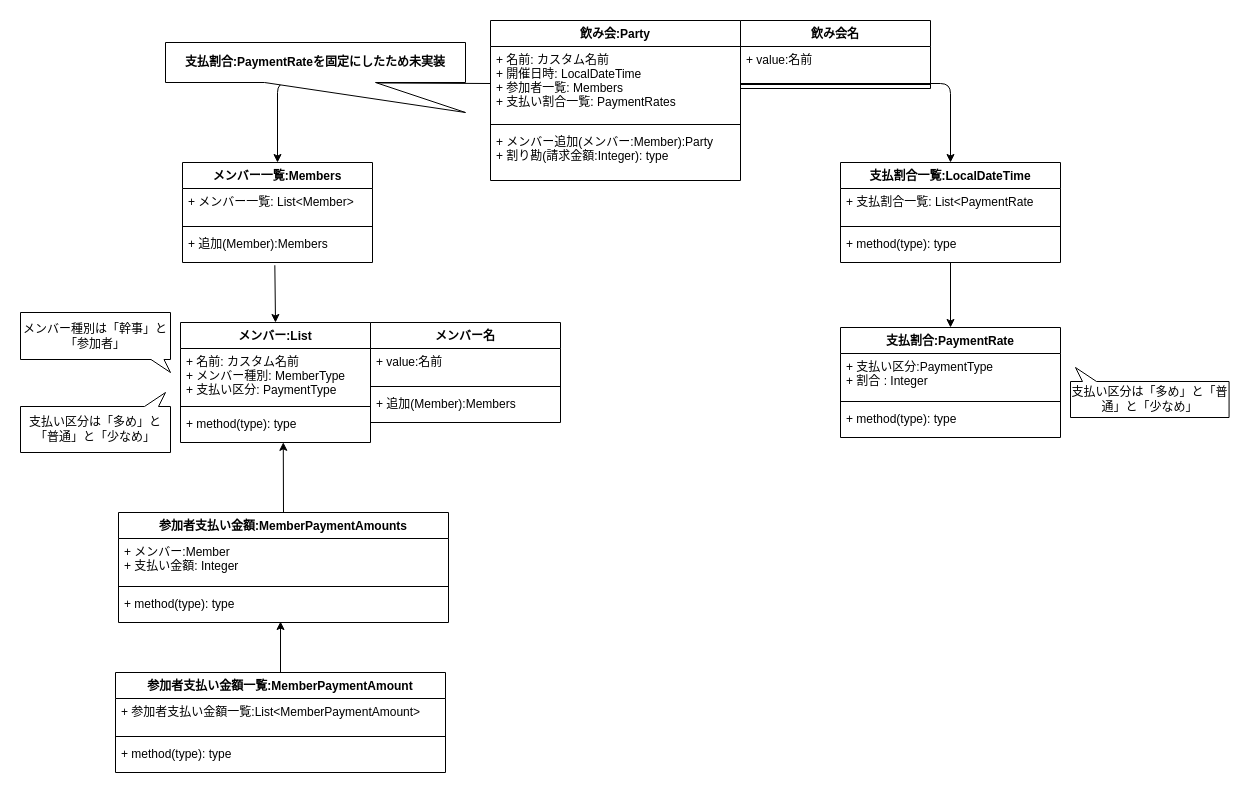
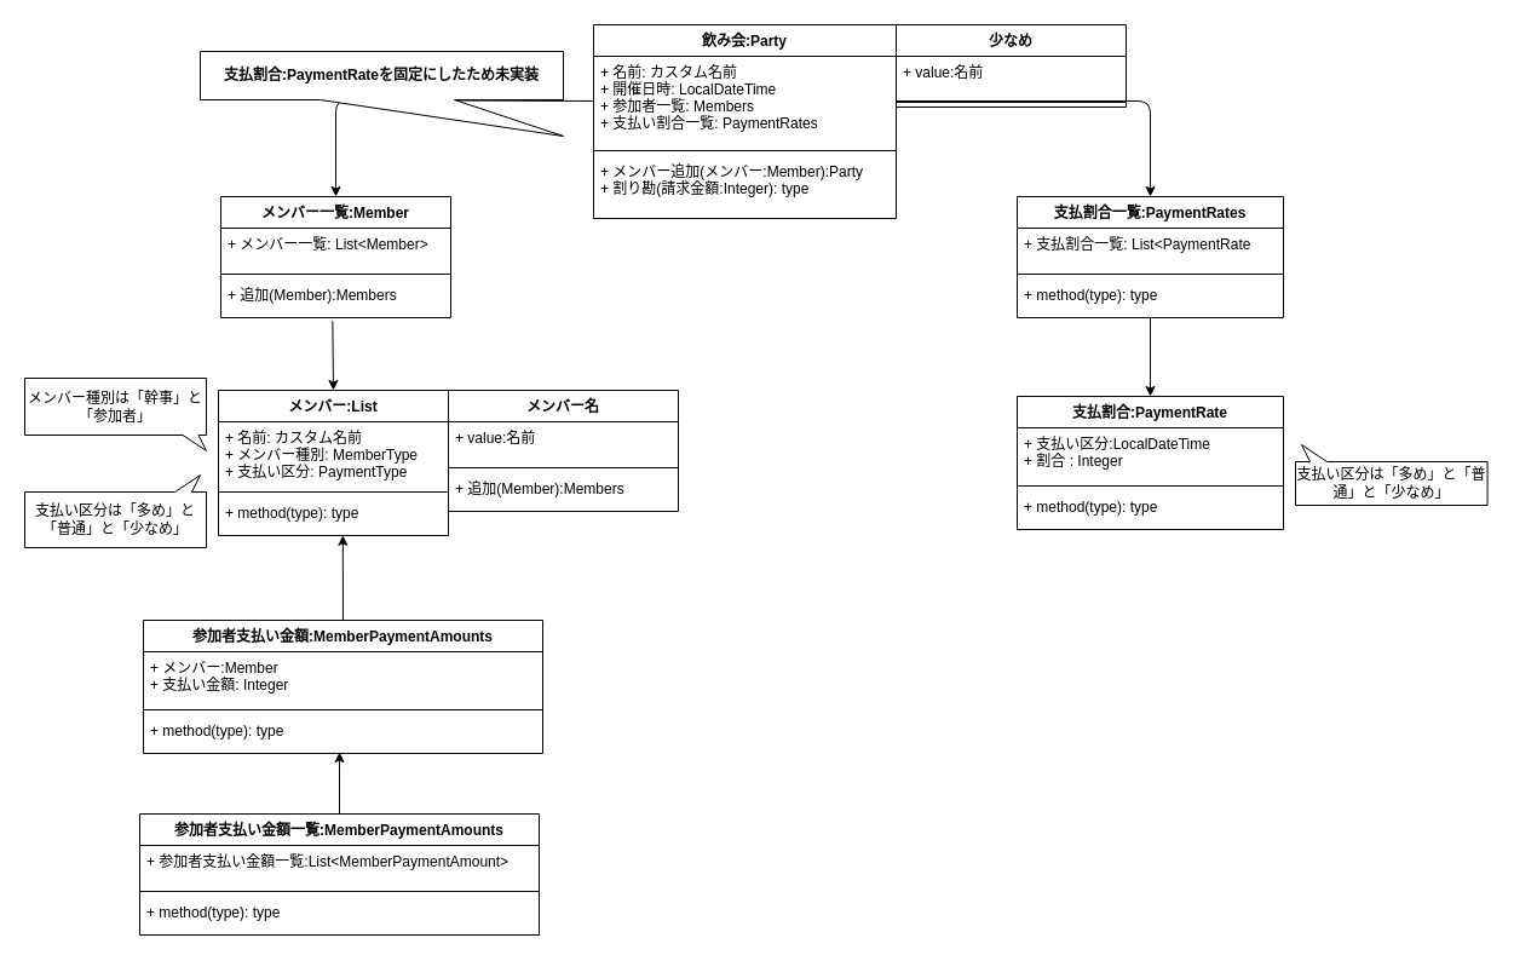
  <mxCell id="0" />
  <mxCell id="1" parent="0" />
  <mxCell id="2" value="飲み会:Party" style="swimlane;fontStyle=1;align=center;verticalAlign=top;childLayout=stackLayout;horizontal=1;startSize=26;horizontalStack=0;resizeParent=1;resizeParentMax=0;resizeLast=0;collapsible=1;marginBottom=0;" parent="1" vertex="1"><mxGeometry x="490" y="20" width="250" height="160" as="geometry" /></mxCell>
  <mxCell id="3" value="+ 名前: カスタム名前&#10;+ 開催日時: LocalDateTime&#10;+ 参加者一覧: Members&#10;+ 支払い割合一覧: PaymentRates" style="text;strokeColor=none;fillColor=none;align=left;verticalAlign=top;spacingLeft=4;spacingRight=4;overflow=hidden;rotatable=0;points=[[0,0.5],[1,0.5]];portConstraint=eastwest;" parent="2" vertex="1"><mxGeometry y="26" width="250" height="74" as="geometry" /></mxCell>
  <mxCell id="4" value="" style="line;strokeWidth=1;fillColor=none;align=left;verticalAlign=middle;spacingTop=-1;spacingLeft=3;spacingRight=3;rotatable=0;labelPosition=right;points=[];portConstraint=eastwest;" parent="2" vertex="1"><mxGeometry y="100" width="250" height="8" as="geometry" /></mxCell>
  <mxCell id="5" value="+ メンバー追加(メンバー:Member):Party&#10;+ 割り勘(請求金額:Integer): type" style="text;strokeColor=none;fillColor=none;align=left;verticalAlign=top;spacingLeft=4;spacingRight=4;overflow=hidden;rotatable=0;points=[[0,0.5],[1,0.5]];portConstraint=eastwest;" parent="2" vertex="1"><mxGeometry y="108" width="250" height="52" as="geometry" /></mxCell>
  <mxCell id="6" value="" style="group" parent="1" vertex="1" connectable="0"><mxGeometry x="20" y="312" width="350" height="140" as="geometry" /></mxCell>
  <mxCell id="7" value="メンバー:List" style="swimlane;fontStyle=1;align=center;verticalAlign=top;childLayout=stackLayout;horizontal=1;startSize=26;horizontalStack=0;resizeParent=1;resizeParentMax=0;resizeLast=0;collapsible=1;marginBottom=0;" parent="6" vertex="1"><mxGeometry x="160" y="10" width="190" height="120" as="geometry" /></mxCell>
  <mxCell id="8" value="+ 名前: カスタム名前&#10;+ メンバー種別: MemberType&#10;+ 支払い区分: PaymentType" style="text;strokeColor=none;fillColor=none;align=left;verticalAlign=top;spacingLeft=4;spacingRight=4;overflow=hidden;rotatable=0;points=[[0,0.5],[1,0.5]];portConstraint=eastwest;" parent="7" vertex="1"><mxGeometry y="26" width="190" height="54" as="geometry" /></mxCell>
  <mxCell id="9" value="" style="line;strokeWidth=1;fillColor=none;align=left;verticalAlign=middle;spacingTop=-1;spacingLeft=3;spacingRight=3;rotatable=0;labelPosition=right;points=[];portConstraint=eastwest;" parent="7" vertex="1"><mxGeometry y="80" width="190" height="8" as="geometry" /></mxCell>
  <mxCell id="10" value="+ method(type): type" style="text;strokeColor=none;fillColor=none;align=left;verticalAlign=top;spacingLeft=4;spacingRight=4;overflow=hidden;rotatable=0;points=[[0,0.5],[1,0.5]];portConstraint=eastwest;" parent="7" vertex="1"><mxGeometry y="88" width="190" height="32" as="geometry" /></mxCell>
  <mxCell id="11" value="メンバー種別は「幹事」と「参加者」" style="whiteSpace=wrap;html=1;shape=mxgraph.basic.rectCallout;dx=13;dy=13;boundedLbl=1;rotation=0;direction=east;flipV=0;flipH=1;" parent="6" vertex="1"><mxGeometry width="150" height="60" as="geometry" /></mxCell>
  <mxCell id="12" value="支払い区分は「多め」と「普通」と「少なめ」" style="whiteSpace=wrap;html=1;shape=mxgraph.basic.rectCallout;dx=19;dy=14;boundedLbl=1;rotation=0;direction=east;flipV=1;flipH=1;" parent="6" vertex="1"><mxGeometry y="80" width="150" height="60" as="geometry" /></mxCell>
  <mxCell id="13" value="" style="group" parent="1" vertex="1" connectable="0"><mxGeometry x="840" y="327" width="370" height="110" as="geometry" /></mxCell>
  <mxCell id="14" value="支払割合:PaymentRate" style="swimlane;fontStyle=1;align=center;verticalAlign=top;childLayout=stackLayout;horizontal=1;startSize=26;horizontalStack=0;resizeParent=1;resizeParentMax=0;resizeLast=0;collapsible=1;marginBottom=0;" parent="13" vertex="1"><mxGeometry width="220" height="110" as="geometry" /></mxCell>
- <mxCell id="15" value="+ 支払い区分:PaymentType&#10;+ 割合 : Integer" style="text;strokeColor=none;fillColor=none;align=left;verticalAlign=top;spacingLeft=4;spacingRight=4;overflow=hidden;rotatable=0;points=[[0,0.5],[1,0.5]];portConstraint=eastwest;" parent="14" vertex="1"><mxGeometry y="26" width="220" height="44" as="geometry" /></mxCell>
+ <mxCell id="15" value="+ 支払い区分:LocalDateTime&#10;+ 割合 : Integer" style="text;strokeColor=none;fillColor=none;align=left;verticalAlign=top;spacingLeft=4;spacingRight=4;overflow=hidden;rotatable=0;points=[[0,0.5],[1,0.5]];portConstraint=eastwest;" parent="14" vertex="1"><mxGeometry y="26" width="220" height="44" as="geometry" /></mxCell>
  <mxCell id="16" value="" style="line;strokeWidth=1;fillColor=none;align=left;verticalAlign=middle;spacingTop=-1;spacingLeft=3;spacingRight=3;rotatable=0;labelPosition=right;points=[];portConstraint=eastwest;" parent="14" vertex="1"><mxGeometry y="70" width="220" height="8" as="geometry" /></mxCell>
  <mxCell id="17" value="+ method(type): type" style="text;strokeColor=none;fillColor=none;align=left;verticalAlign=top;spacingLeft=4;spacingRight=4;overflow=hidden;rotatable=0;points=[[0,0.5],[1,0.5]];portConstraint=eastwest;" parent="14" vertex="1"><mxGeometry y="78" width="220" height="32" as="geometry" /></mxCell>
  <mxCell id="18" value="支払い区分は「多め」と「普通」と「少なめ」" style="whiteSpace=wrap;html=1;shape=mxgraph.basic.rectCallout;dx=19;dy=14;boundedLbl=1;rotation=0;direction=east;flipV=1;flipH=0;" parent="13" vertex="1"><mxGeometry x="229.999" y="40" width="158.571" height="50" as="geometry" /></mxCell>
- <mxCell id="19" value="メンバー一覧:Members" style="swimlane;fontStyle=1;align=center;verticalAlign=top;childLayout=stackLayout;horizontal=1;startSize=26;horizontalStack=0;resizeParent=1;resizeParentMax=0;resizeLast=0;collapsible=1;marginBottom=0;" parent="1" vertex="1"><mxGeometry x="182" y="162" width="190" height="100" as="geometry" /></mxCell>
+ <mxCell id="19" value="メンバー一覧:Member" style="swimlane;fontStyle=1;align=center;verticalAlign=top;childLayout=stackLayout;horizontal=1;startSize=26;horizontalStack=0;resizeParent=1;resizeParentMax=0;resizeLast=0;collapsible=1;marginBottom=0;" parent="1" vertex="1"><mxGeometry x="182" y="162" width="190" height="100" as="geometry" /></mxCell>
  <mxCell id="20" value="+ メンバー一覧: List&lt;Member&gt;" style="text;strokeColor=none;fillColor=none;align=left;verticalAlign=top;spacingLeft=4;spacingRight=4;overflow=hidden;rotatable=0;points=[[0,0.5],[1,0.5]];portConstraint=eastwest;" parent="19" vertex="1"><mxGeometry y="26" width="190" height="34" as="geometry" /></mxCell>
  <mxCell id="21" value="" style="line;strokeWidth=1;fillColor=none;align=left;verticalAlign=middle;spacingTop=-1;spacingLeft=3;spacingRight=3;rotatable=0;labelPosition=right;points=[];portConstraint=eastwest;" parent="19" vertex="1"><mxGeometry y="60" width="190" height="8" as="geometry" /></mxCell>
  <mxCell id="22" value="+ 追加(Member):Members" style="text;strokeColor=none;fillColor=none;align=left;verticalAlign=top;spacingLeft=4;spacingRight=4;overflow=hidden;rotatable=0;points=[[0,0.5],[1,0.5]];portConstraint=eastwest;" parent="19" vertex="1"><mxGeometry y="68" width="190" height="32" as="geometry" /></mxCell>
- <mxCell id="23" value="支払割合一覧:LocalDateTime" style="swimlane;fontStyle=1;align=center;verticalAlign=top;childLayout=stackLayout;horizontal=1;startSize=26;horizontalStack=0;resizeParent=1;resizeParentMax=0;resizeLast=0;collapsible=1;marginBottom=0;" parent="1" vertex="1"><mxGeometry x="840" y="162" width="220" height="100" as="geometry" /></mxCell>
+ <mxCell id="23" value="支払割合一覧:PaymentRates" style="swimlane;fontStyle=1;align=center;verticalAlign=top;childLayout=stackLayout;horizontal=1;startSize=26;horizontalStack=0;resizeParent=1;resizeParentMax=0;resizeLast=0;collapsible=1;marginBottom=0;" parent="1" vertex="1"><mxGeometry x="840" y="162" width="220" height="100" as="geometry" /></mxCell>
  <mxCell id="24" value="+ 支払割合一覧: List&lt;PaymentRate" style="text;strokeColor=none;fillColor=none;align=left;verticalAlign=top;spacingLeft=4;spacingRight=4;overflow=hidden;rotatable=0;points=[[0,0.5],[1,0.5]];portConstraint=eastwest;" parent="23" vertex="1"><mxGeometry y="26" width="220" height="34" as="geometry" /></mxCell>
  <mxCell id="25" value="" style="line;strokeWidth=1;fillColor=none;align=left;verticalAlign=middle;spacingTop=-1;spacingLeft=3;spacingRight=3;rotatable=0;labelPosition=right;points=[];portConstraint=eastwest;" parent="23" vertex="1"><mxGeometry y="60" width="220" height="8" as="geometry" /></mxCell>
  <mxCell id="26" value="+ method(type): type" style="text;strokeColor=none;fillColor=none;align=left;verticalAlign=top;spacingLeft=4;spacingRight=4;overflow=hidden;rotatable=0;points=[[0,0.5],[1,0.5]];portConstraint=eastwest;" parent="23" vertex="1"><mxGeometry y="68" width="220" height="32" as="geometry" /></mxCell>
  <mxCell id="27" value="参加者支払い金額:MemberPaymentAmounts" style="swimlane;fontStyle=1;align=center;verticalAlign=top;childLayout=stackLayout;horizontal=1;startSize=26;horizontalStack=0;resizeParent=1;resizeParentMax=0;resizeLast=0;collapsible=1;marginBottom=0;" parent="1" vertex="1"><mxGeometry x="118" y="512" width="330" height="110" as="geometry" /></mxCell>
  <mxCell id="28" value="+ メンバー:Member&#10;+ 支払い金額: Integer" style="text;strokeColor=none;fillColor=none;align=left;verticalAlign=top;spacingLeft=4;spacingRight=4;overflow=hidden;rotatable=0;points=[[0,0.5],[1,0.5]];portConstraint=eastwest;" parent="27" vertex="1"><mxGeometry y="26" width="330" height="44" as="geometry" /></mxCell>
  <mxCell id="29" value="" style="line;strokeWidth=1;fillColor=none;align=left;verticalAlign=middle;spacingTop=-1;spacingLeft=3;spacingRight=3;rotatable=0;labelPosition=right;points=[];portConstraint=eastwest;" parent="27" vertex="1"><mxGeometry y="70" width="330" height="8" as="geometry" /></mxCell>
  <mxCell id="30" value="+ method(type): type" style="text;strokeColor=none;fillColor=none;align=left;verticalAlign=top;spacingLeft=4;spacingRight=4;overflow=hidden;rotatable=0;points=[[0,0.5],[1,0.5]];portConstraint=eastwest;" parent="27" vertex="1"><mxGeometry y="78" width="330" height="32" as="geometry" /></mxCell>
- <mxCell id="31" value="参加者支払い金額一覧:MemberPaymentAmount" style="swimlane;fontStyle=1;align=center;verticalAlign=top;childLayout=stackLayout;horizontal=1;startSize=26;horizontalStack=0;resizeParent=1;resizeParentMax=0;resizeLast=0;collapsible=1;marginBottom=0;" parent="1" vertex="1"><mxGeometry x="115" y="672" width="330" height="100" as="geometry" /></mxCell>
+ <mxCell id="31" value="参加者支払い金額一覧:MemberPaymentAmounts" style="swimlane;fontStyle=1;align=center;verticalAlign=top;childLayout=stackLayout;horizontal=1;startSize=26;horizontalStack=0;resizeParent=1;resizeParentMax=0;resizeLast=0;collapsible=1;marginBottom=0;" parent="1" vertex="1"><mxGeometry x="115" y="672" width="330" height="100" as="geometry" /></mxCell>
  <mxCell id="32" value="+ 参加者支払い金額一覧:List&lt;MemberPaymentAmount&gt;" style="text;strokeColor=none;fillColor=none;align=left;verticalAlign=top;spacingLeft=4;spacingRight=4;overflow=hidden;rotatable=0;points=[[0,0.5],[1,0.5]];portConstraint=eastwest;fontStyle=0" parent="31" vertex="1"><mxGeometry y="26" width="330" height="34" as="geometry" /></mxCell>
  <mxCell id="33" value="" style="line;strokeWidth=1;fillColor=none;align=left;verticalAlign=middle;spacingTop=-1;spacingLeft=3;spacingRight=3;rotatable=0;labelPosition=right;points=[];portConstraint=eastwest;" parent="31" vertex="1"><mxGeometry y="60" width="330" height="8" as="geometry" /></mxCell>
  <mxCell id="34" value="+ method(type): type" style="text;strokeColor=none;fillColor=none;align=left;verticalAlign=top;spacingLeft=4;spacingRight=4;overflow=hidden;rotatable=0;points=[[0,0.5],[1,0.5]];portConstraint=eastwest;" parent="31" vertex="1"><mxGeometry y="68" width="330" height="32" as="geometry" /></mxCell>
  <mxCell id="35" value="" style="endArrow=classic;html=1;exitX=0;exitY=0.5;exitDx=0;exitDy=0;entryX=0.5;entryY=0;entryDx=0;entryDy=0;" parent="1" source="3" target="19" edge="1"><mxGeometry width="50" height="50" relative="1" as="geometry"><mxPoint x="610" y="332" as="sourcePoint" /><mxPoint x="660" y="282" as="targetPoint" /><Array as="points"><mxPoint x="277" y="82" /></Array></mxGeometry></mxCell>
  <mxCell id="36" value="" style="endArrow=classic;html=1;exitX=1;exitY=0.5;exitDx=0;exitDy=0;entryX=0.5;entryY=0;entryDx=0;entryDy=0;" parent="1" source="3" target="23" edge="1"><mxGeometry width="50" height="50" relative="1" as="geometry"><mxPoint x="530" y="93" as="sourcePoint" /><mxPoint x="385" y="172" as="targetPoint" /><Array as="points"><mxPoint x="950" y="83" /></Array></mxGeometry></mxCell>
  <mxCell id="37" value="" style="endArrow=classic;html=1;exitX=0.5;exitY=0;exitDx=0;exitDy=0;entryX=0.541;entryY=0.995;entryDx=0;entryDy=0;entryPerimeter=0;" parent="1" source="27" target="10" edge="1"><mxGeometry width="50" height="50" relative="1" as="geometry"><mxPoint x="430" y="492" as="sourcePoint" /><mxPoint x="480" y="442" as="targetPoint" /></mxGeometry></mxCell>
  <mxCell id="38" value="" style="endArrow=classic;html=1;exitX=0.5;exitY=0;exitDx=0;exitDy=0;entryX=0.491;entryY=0.969;entryDx=0;entryDy=0;entryPerimeter=0;" parent="1" source="31" target="30" edge="1"><mxGeometry width="50" height="50" relative="1" as="geometry"><mxPoint x="510" y="632" as="sourcePoint" /><mxPoint x="510" y="582" as="targetPoint" /></mxGeometry></mxCell>
  <mxCell id="39" value="" style="endArrow=classic;html=1;exitX=0.486;exitY=1.086;exitDx=0;exitDy=0;entryX=0.5;entryY=0;entryDx=0;entryDy=0;exitPerimeter=0;" parent="1" source="22" target="7" edge="1"><mxGeometry width="50" height="50" relative="1" as="geometry"><mxPoint x="393" y="522" as="sourcePoint" /><mxPoint x="392.79" y="451.84" as="targetPoint" /></mxGeometry></mxCell>
  <mxCell id="40" value="" style="endArrow=classic;html=1;exitX=0.5;exitY=1;exitDx=0;exitDy=0;entryX=0.5;entryY=0;entryDx=0;entryDy=0;exitPerimeter=0;" parent="1" source="26" target="14" edge="1"><mxGeometry width="50" height="50" relative="1" as="geometry"><mxPoint x="870" y="262.002" as="sourcePoint" /><mxPoint x="870.66" y="319.25" as="targetPoint" /></mxGeometry></mxCell>
  <mxCell id="41" value="メンバー名" style="swimlane;fontStyle=1;align=center;verticalAlign=top;childLayout=stackLayout;horizontal=1;startSize=26;horizontalStack=0;resizeParent=1;resizeParentMax=0;resizeLast=0;collapsible=1;marginBottom=0;" parent="1" vertex="1"><mxGeometry x="370" y="322" width="190" height="100" as="geometry" /></mxCell>
  <mxCell id="42" value="+ value:名前" style="text;strokeColor=none;fillColor=none;align=left;verticalAlign=top;spacingLeft=4;spacingRight=4;overflow=hidden;rotatable=0;points=[[0,0.5],[1,0.5]];portConstraint=eastwest;" parent="41" vertex="1"><mxGeometry y="26" width="190" height="34" as="geometry" /></mxCell>
  <mxCell id="43" value="" style="line;strokeWidth=1;fillColor=none;align=left;verticalAlign=middle;spacingTop=-1;spacingLeft=3;spacingRight=3;rotatable=0;labelPosition=right;points=[];portConstraint=eastwest;" parent="41" vertex="1"><mxGeometry y="60" width="190" height="8" as="geometry" /></mxCell>
  <mxCell id="44" value="+ 追加(Member):Members" style="text;strokeColor=none;fillColor=none;align=left;verticalAlign=top;spacingLeft=4;spacingRight=4;overflow=hidden;rotatable=0;points=[[0,0.5],[1,0.5]];portConstraint=eastwest;" parent="41" vertex="1"><mxGeometry y="68" width="190" height="32" as="geometry" /></mxCell>
- <mxCell id="45" value="飲み会名" style="swimlane;fontStyle=1;align=center;verticalAlign=top;childLayout=stackLayout;horizontal=1;startSize=26;horizontalStack=0;resizeParent=1;resizeParentMax=0;resizeLast=0;collapsible=1;marginBottom=0;" parent="1" vertex="1"><mxGeometry x="740" y="20" width="190" height="68" as="geometry" /></mxCell>
+ <mxCell id="45" value="少なめ" style="swimlane;fontStyle=1;align=center;verticalAlign=top;childLayout=stackLayout;horizontal=1;startSize=26;horizontalStack=0;resizeParent=1;resizeParentMax=0;resizeLast=0;collapsible=1;marginBottom=0;" parent="1" vertex="1"><mxGeometry x="740" y="20" width="190" height="68" as="geometry" /></mxCell>
  <mxCell id="46" value="+ value:名前" style="text;strokeColor=none;fillColor=none;align=left;verticalAlign=top;spacingLeft=4;spacingRight=4;overflow=hidden;rotatable=0;points=[[0,0.5],[1,0.5]];portConstraint=eastwest;" parent="45" vertex="1"><mxGeometry y="26" width="190" height="34" as="geometry" /></mxCell>
  <mxCell id="47" value="" style="line;strokeWidth=1;fillColor=none;align=left;verticalAlign=middle;spacingTop=-1;spacingLeft=3;spacingRight=3;rotatable=0;labelPosition=right;points=[];portConstraint=eastwest;" parent="45" vertex="1"><mxGeometry y="60" width="190" height="8" as="geometry" /></mxCell>
  <mxCell id="48" value="&lt;span style=&quot;font-weight: 700&quot;&gt;支払割合:PaymentRateを固定にしたため未実装&lt;/span&gt;" style="shape=callout;whiteSpace=wrap;html=1;perimeter=calloutPerimeter;position2=1;size=30;position=0.33;base=111;" vertex="1" parent="1"><mxGeometry x="165" y="42" width="300" height="70" as="geometry" /></mxCell>
